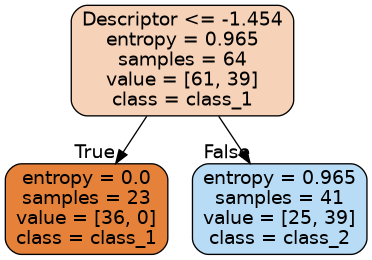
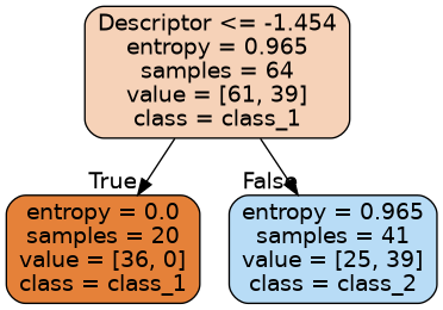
  digraph {
    node [color=black fontname=helvetica shape=box style="filled, rounded"]
    edge [fontname=helvetica labeldistance=2.5]
    n1 [fillcolor="#f6d2b8" label="Descriptor <= -1.454\nentropy = 0.965\nsamples = 64\nvalue = [61, 39]\nclass = class_1"]
-   n2 [fillcolor="#e58139" label="entropy = 0.0\nsamples = 23\nvalue = [36, 0]\nclass = class_1"]
+   n2 [fillcolor="#e58139" label="entropy = 0.0\nsamples = 20\nvalue = [36, 0]\nclass = class_1"]
    n3 [fillcolor="#b8dcf6" label="entropy = 0.965\nsamples = 41\nvalue = [25, 39]\nclass = class_2"]
    n1 -> n2 [headlabel=True labelangle=45]
    n1 -> n3 [headlabel=False labelangle=-45]
  }
